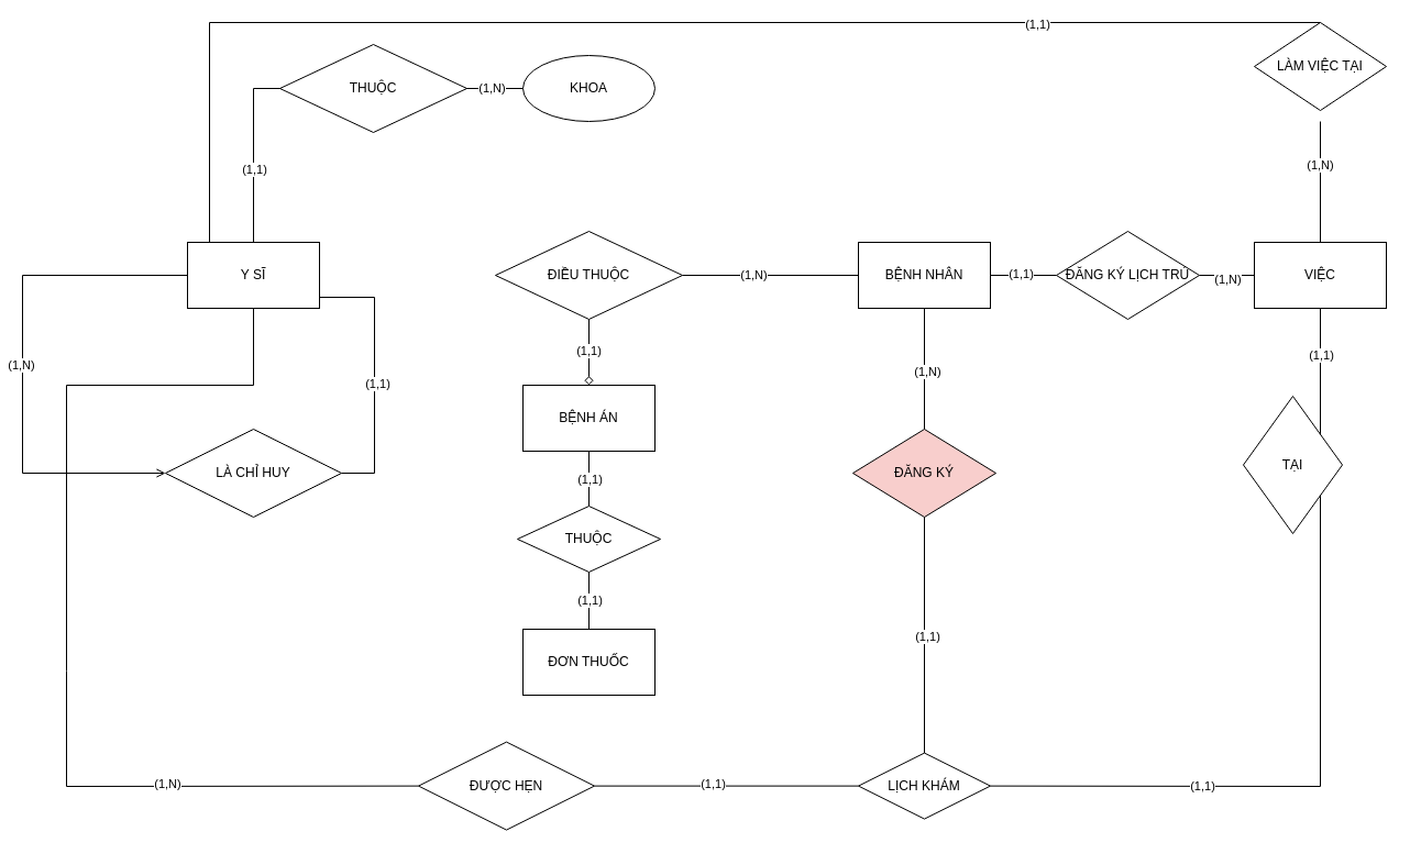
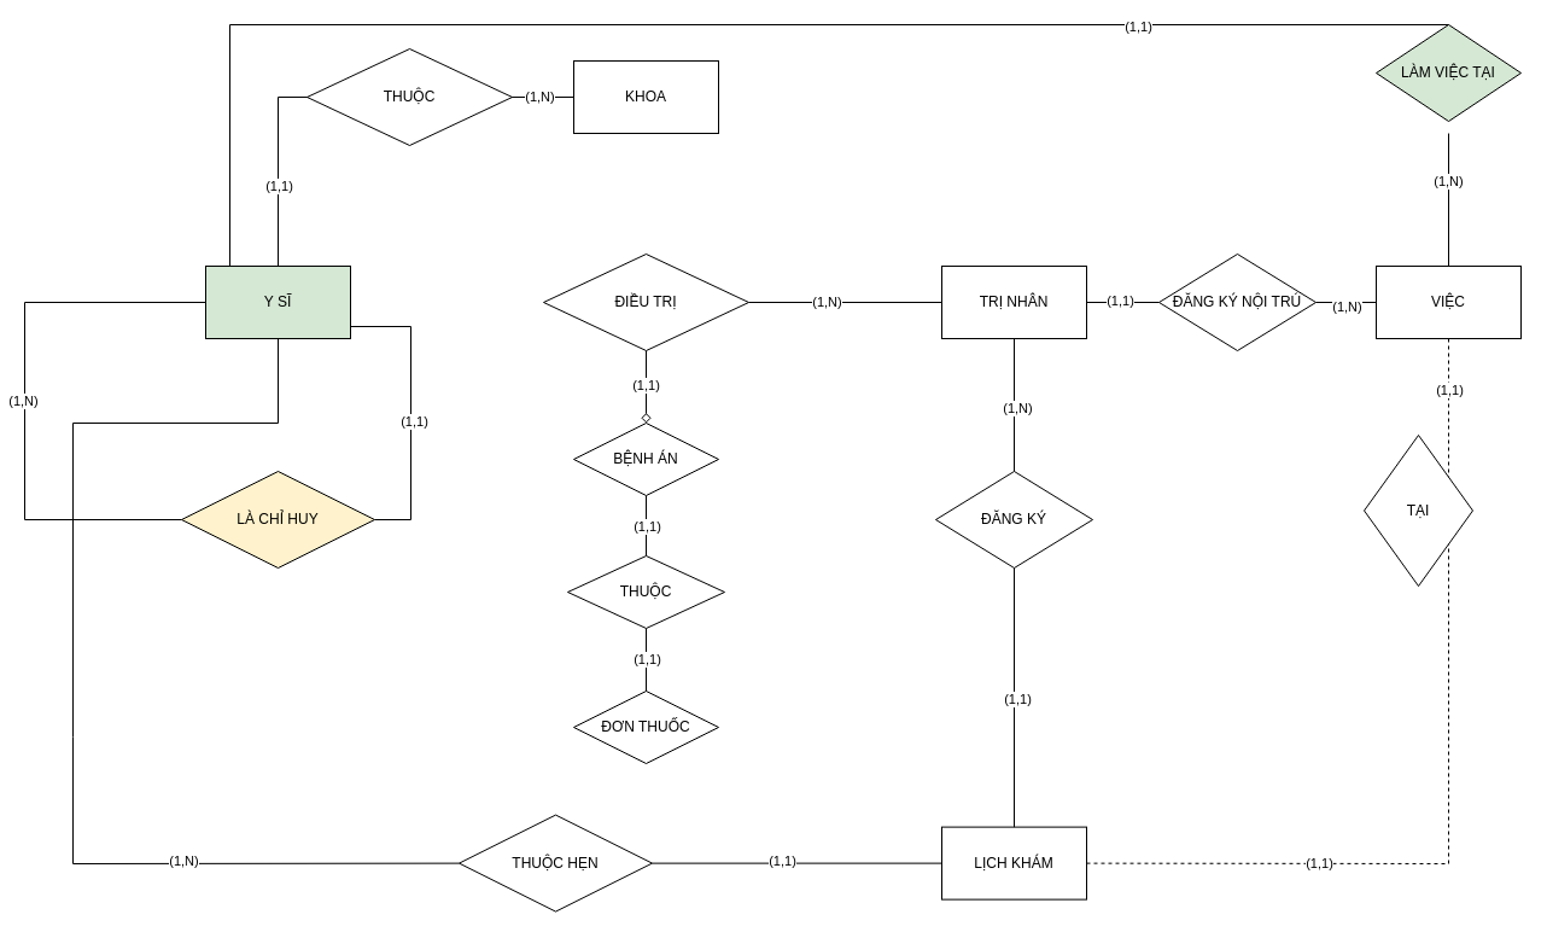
  <mxCell id="0" />
  <mxCell id="1" parent="0" />
  <mxCell id="2" value="" style="endArrow=none;html=1;rounded=0;exitX=0;exitY=0.5;exitDx=0;exitDy=0;" parent="1" source="38" edge="1"><mxGeometry width="50" height="50" relative="1" as="geometry"><mxPoint x="180" y="330" as="sourcePoint" /><mxPoint x="230" y="280" as="targetPoint" /><Array as="points"><mxPoint x="60" y="715" /><mxPoint x="60" y="610" /><mxPoint x="60" y="350" /><mxPoint x="230" y="350" /></Array></mxGeometry></mxCell>
  <mxCell id="3" value="(1,N)" style="edgeLabel;html=1;align=center;verticalAlign=middle;resizable=0;points=[];" parent="2" vertex="1" connectable="0"><mxGeometry x="-0.507" y="-2" relative="1" as="geometry"><mxPoint as="offset" /></mxGeometry></mxCell>
- <mxCell id="4" value="BỆNH NHÂN" style="rounded=0;whiteSpace=wrap;html=1;" parent="1" vertex="1"><mxGeometry x="780" y="220" width="120" height="60" as="geometry" /></mxCell>
- <mxCell id="5" value="Y SĨ" style="rounded=0;whiteSpace=wrap;html=1;" parent="1" vertex="1"><mxGeometry x="170" y="220" width="120" height="60" as="geometry" /></mxCell>
- <mxCell id="6" value="KHOA" style="ellipse;whiteSpace=wrap;html=1;" parent="1" vertex="1"><mxGeometry x="475" y="50" width="120" height="60" as="geometry" /></mxCell>
+ <mxCell id="4" value="TRỊ NHÂN" style="rounded=0;whiteSpace=wrap;html=1;" parent="1" vertex="1"><mxGeometry x="780" y="220" width="120" height="60" as="geometry" /></mxCell>
+ <mxCell id="5" value="Y SĨ" style="rounded=0;whiteSpace=wrap;html=1;fillColor=#d5e8d4;" parent="1" vertex="1"><mxGeometry x="170" y="220" width="120" height="60" as="geometry" /></mxCell>
+ <mxCell id="6" value="KHOA" style="rounded=0;whiteSpace=wrap;html=1;" parent="1" vertex="1"><mxGeometry x="475" y="50" width="120" height="60" as="geometry" /></mxCell>
  <mxCell id="7" value="VIỆC" style="rounded=0;whiteSpace=wrap;html=1;" parent="1" vertex="1"><mxGeometry x="1140" y="220" width="120" height="60" as="geometry" /></mxCell>
- <mxCell id="8" value="LỊCH KHÁM" style="rhombus;whiteSpace=wrap;html=1;" parent="1" vertex="1"><mxGeometry x="780" y="684.62" width="120" height="60" as="geometry" /></mxCell>
+ <mxCell id="8" value="LỊCH KHÁM" style="rounded=0;whiteSpace=wrap;html=1;" parent="1" vertex="1"><mxGeometry x="780" y="684.62" width="120" height="60" as="geometry" /></mxCell>
  <mxCell id="9" style="rounded=0;orthogonalLoop=1;jettySize=auto;html=1;exitX=0.5;exitY=1;exitDx=0;exitDy=0;entryX=0.5;entryY=0;entryDx=0;entryDy=0;endArrow=diamond;endFill=0;" edge="1" parent="1" source="11" target="47"><mxGeometry relative="1" as="geometry" /></mxCell>
  <mxCell id="10" value="(1,1)" style="edgeLabel;html=1;align=center;verticalAlign=middle;resizable=0;points=[];" vertex="1" connectable="0" parent="9"><mxGeometry x="-0.053" y="-1" relative="1" as="geometry"><mxPoint as="offset" /></mxGeometry></mxCell>
- <mxCell id="11" value="ĐIỀU THUỘC" style="rhombus;whiteSpace=wrap;html=1;" parent="1" vertex="1"><mxGeometry x="450" y="210" width="170" height="80" as="geometry" /></mxCell>
+ <mxCell id="11" value="ĐIỀU TRỊ" style="rhombus;whiteSpace=wrap;html=1;" parent="1" vertex="1"><mxGeometry x="450" y="210" width="170" height="80" as="geometry" /></mxCell>
  <mxCell id="12" style="edgeStyle=none;rounded=0;orthogonalLoop=1;jettySize=auto;html=1;exitX=1;exitY=0.5;exitDx=0;exitDy=0;endArrow=none;endFill=0;" parent="1" source="14" edge="1"><mxGeometry relative="1" as="geometry"><mxPoint x="290" y="270" as="targetPoint" /><Array as="points"><mxPoint x="340" y="430" /><mxPoint x="340" y="270" /></Array></mxGeometry></mxCell>
  <mxCell id="13" value="(1,1)" style="edgeLabel;html=1;align=center;verticalAlign=middle;resizable=0;points=[];" parent="12" vertex="1" connectable="0"><mxGeometry x="-0.067" y="-2" relative="1" as="geometry"><mxPoint as="offset" /></mxGeometry></mxCell>
- <mxCell id="14" value="LÀ CHỈ HUY" style="rhombus;whiteSpace=wrap;html=1;" parent="1" vertex="1"><mxGeometry x="150" y="390" width="160" height="80" as="geometry" /></mxCell>
- <mxCell id="15" value="" style="endArrow=open;html=1;rounded=0;exitX=0;exitY=0.5;exitDx=0;exitDy=0;entryX=0;entryY=0.5;entryDx=0;entryDy=0;endFill=0;" parent="1" source="5" target="14" edge="1"><mxGeometry width="50" height="50" relative="1" as="geometry"><mxPoint x="90" y="370" as="sourcePoint" /><mxPoint x="20" y="440" as="targetPoint" /><Array as="points"><mxPoint x="20" y="250" /><mxPoint x="20" y="430" /></Array></mxGeometry></mxCell>
+ <mxCell id="14" value="LÀ CHỈ HUY" style="rhombus;whiteSpace=wrap;html=1;fillColor=#fff2cc;" parent="1" vertex="1"><mxGeometry x="150" y="390" width="160" height="80" as="geometry" /></mxCell>
+ <mxCell id="15" value="" style="endArrow=none;html=1;rounded=0;exitX=0;exitY=0.5;exitDx=0;exitDy=0;entryX=0;entryY=0.5;entryDx=0;entryDy=0;endFill=0;" parent="1" source="5" target="14" edge="1"><mxGeometry width="50" height="50" relative="1" as="geometry"><mxPoint x="90" y="370" as="sourcePoint" /><mxPoint x="20" y="440" as="targetPoint" /><Array as="points"><mxPoint x="20" y="250" /><mxPoint x="20" y="430" /></Array></mxGeometry></mxCell>
  <mxCell id="16" value="(1,N)" style="edgeLabel;html=1;align=center;verticalAlign=middle;resizable=0;points=[];" parent="15" vertex="1" connectable="0"><mxGeometry x="0.004" y="-2" relative="1" as="geometry"><mxPoint as="offset" /></mxGeometry></mxCell>
  <mxCell id="17" value="" style="endArrow=none;html=1;rounded=0;entryX=0;entryY=0.5;entryDx=0;entryDy=0;" parent="1" target="4" edge="1"><mxGeometry width="50" height="50" relative="1" as="geometry"><mxPoint x="620" y="250" as="sourcePoint" /><mxPoint x="670" y="200" as="targetPoint" /></mxGeometry></mxCell>
  <mxCell id="18" value="(1,N)" style="edgeLabel;html=1;align=center;verticalAlign=middle;resizable=0;points=[];" parent="17" vertex="1" connectable="0"><mxGeometry x="-0.195" y="1" relative="1" as="geometry"><mxPoint as="offset" /></mxGeometry></mxCell>
  <mxCell id="19" value="" style="endArrow=none;html=1;rounded=0;entryX=0;entryY=0.5;entryDx=0;entryDy=0;" parent="1" target="6" edge="1"><mxGeometry width="50" height="50" relative="1" as="geometry"><mxPoint x="230" y="220" as="sourcePoint" /><mxPoint x="230" y="70" as="targetPoint" /><Array as="points"><mxPoint x="230" y="80" /></Array></mxGeometry></mxCell>
  <mxCell id="20" value="(1,1)" style="edgeLabel;html=1;align=center;verticalAlign=middle;resizable=0;points=[];" parent="19" vertex="1" connectable="0"><mxGeometry x="-0.65" relative="1" as="geometry"><mxPoint as="offset" /></mxGeometry></mxCell>
  <mxCell id="21" value="(1,N)" style="edgeLabel;html=1;align=center;verticalAlign=middle;resizable=0;points=[];" parent="19" vertex="1" connectable="0"><mxGeometry x="0.849" y="1" relative="1" as="geometry"><mxPoint as="offset" /></mxGeometry></mxCell>
  <mxCell id="22" value="THUỘC" style="rhombus;whiteSpace=wrap;html=1;" parent="1" vertex="1"><mxGeometry x="254" y="40" width="170" height="80" as="geometry" /></mxCell>
- <mxCell id="23" value="ĐĂNG KÝ LỊCH TRÚ" style="rhombus;whiteSpace=wrap;html=1;" parent="1" vertex="1"><mxGeometry x="960" y="210" width="130" height="80" as="geometry" /></mxCell>
+ <mxCell id="23" value="ĐĂNG KÝ NỘI TRÚ" style="rhombus;whiteSpace=wrap;html=1;" parent="1" vertex="1"><mxGeometry x="960" y="210" width="130" height="80" as="geometry" /></mxCell>
  <mxCell id="24" value="" style="endArrow=none;html=1;rounded=0;entryX=0;entryY=0.5;entryDx=0;entryDy=0;" parent="1" target="23" edge="1"><mxGeometry width="50" height="50" relative="1" as="geometry"><mxPoint x="900" y="250" as="sourcePoint" /><mxPoint x="950" y="200" as="targetPoint" /></mxGeometry></mxCell>
  <mxCell id="25" value="(1,1)" style="edgeLabel;html=1;align=center;verticalAlign=middle;resizable=0;points=[];" parent="24" vertex="1" connectable="0"><mxGeometry x="-0.112" y="2" relative="1" as="geometry"><mxPoint as="offset" /></mxGeometry></mxCell>
  <mxCell id="26" value="" style="endArrow=none;html=1;rounded=0;entryX=0;entryY=0.5;entryDx=0;entryDy=0;" parent="1" target="7" edge="1"><mxGeometry width="50" height="50" relative="1" as="geometry"><mxPoint x="1090" y="250" as="sourcePoint" /><mxPoint x="1140" y="200" as="targetPoint" /></mxGeometry></mxCell>
  <mxCell id="27" value="(1,N)" style="edgeLabel;html=1;align=center;verticalAlign=middle;resizable=0;points=[];" parent="26" vertex="1" connectable="0"><mxGeometry x="-0.005" y="-3" relative="1" as="geometry"><mxPoint as="offset" /></mxGeometry></mxCell>
- <mxCell id="28" value="LÀM VIỆC TẠI" style="rhombus;whiteSpace=wrap;html=1;" parent="1" vertex="1"><mxGeometry x="1140" y="20" width="120" height="80" as="geometry" /></mxCell>
+ <mxCell id="28" value="LÀM VIỆC TẠI" style="rhombus;whiteSpace=wrap;html=1;fillColor=#d5e8d4;" parent="1" vertex="1"><mxGeometry x="1140" y="20" width="120" height="80" as="geometry" /></mxCell>
  <mxCell id="29" value="" style="endArrow=none;html=1;rounded=0;entryX=0.5;entryY=0;entryDx=0;entryDy=0;" parent="1" target="28" edge="1"><mxGeometry width="50" height="50" relative="1" as="geometry"><mxPoint x="190" y="220" as="sourcePoint" /><mxPoint x="240" y="170" as="targetPoint" /><Array as="points"><mxPoint x="190" y="20" /></Array></mxGeometry></mxCell>
  <mxCell id="30" value="(1,1)" style="edgeLabel;html=1;align=center;verticalAlign=middle;resizable=0;points=[];" parent="29" vertex="1" connectable="0"><mxGeometry x="0.574" y="-1" relative="1" as="geometry"><mxPoint as="offset" /></mxGeometry></mxCell>
  <mxCell id="31" value="" style="endArrow=none;html=1;rounded=0;entryX=0.5;entryY=0;entryDx=0;entryDy=0;" parent="1" target="7" edge="1"><mxGeometry width="50" height="50" relative="1" as="geometry"><mxPoint x="1200" y="110" as="sourcePoint" /><mxPoint x="1250" y="60" as="targetPoint" /></mxGeometry></mxCell>
  <mxCell id="32" value="(1,N)" style="edgeLabel;html=1;align=center;verticalAlign=middle;resizable=0;points=[];" parent="31" vertex="1" connectable="0"><mxGeometry x="-0.299" y="-1" relative="1" as="geometry"><mxPoint as="offset" /></mxGeometry></mxCell>
- <mxCell id="33" value="ĐĂNG KÝ" style="rhombus;whiteSpace=wrap;html=1;fillColor=#f8cecc;" parent="1" vertex="1"><mxGeometry x="775" y="390" width="130" height="80" as="geometry" /></mxCell>
+ <mxCell id="33" value="ĐĂNG KÝ" style="rhombus;whiteSpace=wrap;html=1;" parent="1" vertex="1"><mxGeometry x="775" y="390" width="130" height="80" as="geometry" /></mxCell>
  <mxCell id="34" value="" style="endArrow=none;html=1;rounded=0;entryX=0.5;entryY=0;entryDx=0;entryDy=0;" parent="1" target="33" edge="1"><mxGeometry width="50" height="50" relative="1" as="geometry"><mxPoint x="840" y="280" as="sourcePoint" /><mxPoint x="890" y="230" as="targetPoint" /></mxGeometry></mxCell>
  <mxCell id="35" value="(1,N)" style="edgeLabel;html=1;align=center;verticalAlign=middle;resizable=0;points=[];" parent="34" vertex="1" connectable="0"><mxGeometry x="0.015" y="2" relative="1" as="geometry"><mxPoint y="1" as="offset" /></mxGeometry></mxCell>
  <mxCell id="36" value="" style="endArrow=none;html=1;rounded=0;entryX=0.5;entryY=0;entryDx=0;entryDy=0;" parent="1" target="8" edge="1"><mxGeometry width="50" height="50" relative="1" as="geometry"><mxPoint x="840" y="470" as="sourcePoint" /><mxPoint x="890" y="420" as="targetPoint" /></mxGeometry></mxCell>
  <mxCell id="37" value="(1,1)" style="edgeLabel;html=1;align=center;verticalAlign=middle;resizable=0;points=[];" parent="36" vertex="1" connectable="0"><mxGeometry x="0.004" y="2" relative="1" as="geometry"><mxPoint as="offset" /></mxGeometry></mxCell>
- <mxCell id="38" value="ĐƯỢC HẸN" style="rhombus;whiteSpace=wrap;html=1;" parent="1" vertex="1"><mxGeometry x="380" y="674.62" width="160" height="80" as="geometry" /></mxCell>
+ <mxCell id="38" value="THUỘC HẸN" style="rhombus;whiteSpace=wrap;html=1;" parent="1" vertex="1"><mxGeometry x="380" y="674.62" width="160" height="80" as="geometry" /></mxCell>
  <mxCell id="39" value="" style="endArrow=none;html=1;rounded=0;entryX=0;entryY=0.5;entryDx=0;entryDy=0;" parent="1" target="8" edge="1"><mxGeometry width="50" height="50" relative="1" as="geometry"><mxPoint x="540" y="714.62" as="sourcePoint" /><mxPoint x="590" y="664.62" as="targetPoint" /></mxGeometry></mxCell>
  <mxCell id="40" value="(1,1)" style="edgeLabel;html=1;align=center;verticalAlign=middle;resizable=0;points=[];" parent="39" vertex="1" connectable="0"><mxGeometry x="-0.107" y="2" relative="1" as="geometry"><mxPoint as="offset" /></mxGeometry></mxCell>
- <mxCell id="41" value="" style="endArrow=none;html=1;rounded=0;entryX=0.5;entryY=1;entryDx=0;entryDy=0;exitX=1;exitY=0.5;exitDx=0;exitDy=0;" parent="1" target="7" edge="1" source="8"><mxGeometry width="50" height="50" relative="1" as="geometry"><mxPoint x="900" y="610" as="sourcePoint" /><mxPoint x="950" y="560" as="targetPoint" /><Array as="points"><mxPoint x="1200" y="715" /></Array></mxGeometry></mxCell>
+ <mxCell id="41" value="" style="endArrow=none;html=1;rounded=0;entryX=0.5;entryY=1;entryDx=0;entryDy=0;exitX=1;exitY=0.5;exitDx=0;exitDy=0;dashed=1;" parent="1" target="7" edge="1" source="8"><mxGeometry width="50" height="50" relative="1" as="geometry"><mxPoint x="900" y="610" as="sourcePoint" /><mxPoint x="950" y="560" as="targetPoint" /><Array as="points"><mxPoint x="1200" y="715" /></Array></mxGeometry></mxCell>
  <mxCell id="42" value="(1,1)" style="edgeLabel;html=1;align=center;verticalAlign=middle;resizable=0;points=[];" parent="41" vertex="1" connectable="0"><mxGeometry x="-0.516" y="-1" relative="1" as="geometry"><mxPoint x="15" y="-1" as="offset" /></mxGeometry></mxCell>
  <mxCell id="43" value="(1,1)" style="edgeLabel;html=1;align=center;verticalAlign=middle;resizable=0;points=[];" parent="41" vertex="1" connectable="0"><mxGeometry x="0.885" relative="1" as="geometry"><mxPoint as="offset" /></mxGeometry></mxCell>
  <mxCell id="44" value="TẠI" style="rhombus;whiteSpace=wrap;html=1;" parent="1" vertex="1"><mxGeometry x="1130" y="360" width="90" height="125" as="geometry" /></mxCell>
  <mxCell id="45" style="edgeStyle=orthogonalEdgeStyle;rounded=0;orthogonalLoop=1;jettySize=auto;html=1;exitX=0.5;exitY=1;exitDx=0;exitDy=0;entryX=0.5;entryY=0;entryDx=0;entryDy=0;endArrow=none;endFill=0;" edge="1" parent="1" source="47" target="51"><mxGeometry relative="1" as="geometry" /></mxCell>
  <mxCell id="46" value="(1,1)" style="edgeLabel;html=1;align=center;verticalAlign=middle;resizable=0;points=[];" vertex="1" connectable="0" parent="45"><mxGeometry x="0.01" relative="1" as="geometry"><mxPoint as="offset" /></mxGeometry></mxCell>
- <mxCell id="47" value="BỆNH ÁN" style="rounded=0;whiteSpace=wrap;html=1;" vertex="1" parent="1"><mxGeometry x="475" y="350" width="120" height="60" as="geometry" /></mxCell>
- <mxCell id="48" value="ĐƠN THUỐC" style="rounded=0;whiteSpace=wrap;html=1;" vertex="1" parent="1"><mxGeometry x="475" y="572" width="120" height="60" as="geometry" /></mxCell>
+ <mxCell id="47" value="BỆNH ÁN" style="rhombus;whiteSpace=wrap;html=1;" vertex="1" parent="1"><mxGeometry x="475" y="350" width="120" height="60" as="geometry" /></mxCell>
+ <mxCell id="48" value="ĐƠN THUỐC" style="rhombus;whiteSpace=wrap;html=1;" vertex="1" parent="1"><mxGeometry x="475" y="572" width="120" height="60" as="geometry" /></mxCell>
  <mxCell id="49" style="edgeStyle=orthogonalEdgeStyle;rounded=0;orthogonalLoop=1;jettySize=auto;html=1;exitX=0.5;exitY=1;exitDx=0;exitDy=0;entryX=0.5;entryY=0;entryDx=0;entryDy=0;endArrow=none;endFill=0;" edge="1" parent="1" source="51" target="48"><mxGeometry relative="1" as="geometry" /></mxCell>
  <mxCell id="50" value="(1,1)" style="edgeLabel;html=1;align=center;verticalAlign=middle;resizable=0;points=[];" vertex="1" connectable="0" parent="49"><mxGeometry x="-0.029" relative="1" as="geometry"><mxPoint as="offset" /></mxGeometry></mxCell>
  <mxCell id="51" value="THUỘC" style="rhombus;whiteSpace=wrap;html=1;" vertex="1" parent="1"><mxGeometry x="470" y="460" width="130" height="60" as="geometry" /></mxCell>
